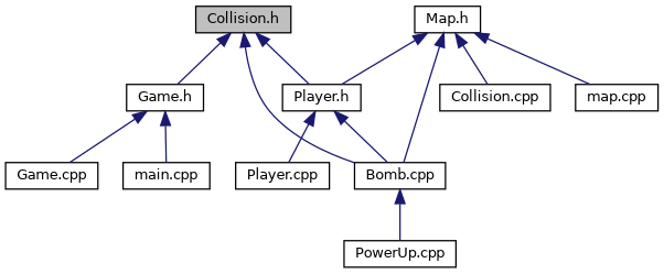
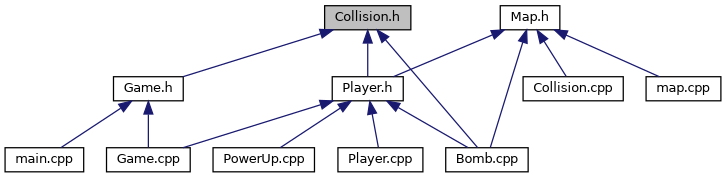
  digraph {
    node [color=black fillcolor=white fontname=Helvetica fontsize=10 shape=record style=filled]
    edge [color=midnightblue dir=back fontname=Helvetica fontsize=10 labelfontname=Helvetica labelfontsize=10 style=solid]
    n1 [fillcolor=grey75 fontcolor=black height=0.2 label="Collision.h" width=0.4]
    n2 [height=0.2 label="Bomb.cpp" width=0.4]
    n3 [height=0.2 label="Game.h" width=0.4]
    n4 [height=0.2 label="Player.h" width=0.4]
    n5 [height=0.2 label="Game.cpp" width=0.4]
    n6 [height=0.2 label="main.cpp" width=0.4]
    n7 [height=0.2 label="Player.cpp" width=0.4]
    n8 [height=0.2 label="PowerUp.cpp" width=0.4]
    n9 [height=0.2 label="Map.h" width=0.4]
    n10 [height=0.2 label="Collision.cpp" width=0.4]
    n11 [height=0.2 label="map.cpp" width=0.4]
    n1 -> n2
    n1 -> n3
    n1 -> n4
    n3 -> n5
    n3 -> n6
    n4 -> n2
+   n4 -> n5
    n4 -> n7
-   n2 -> n8
+   n4 -> n8
    n9 -> n2
    n9 -> n4
    n9 -> n10
    n9 -> n11
  }
